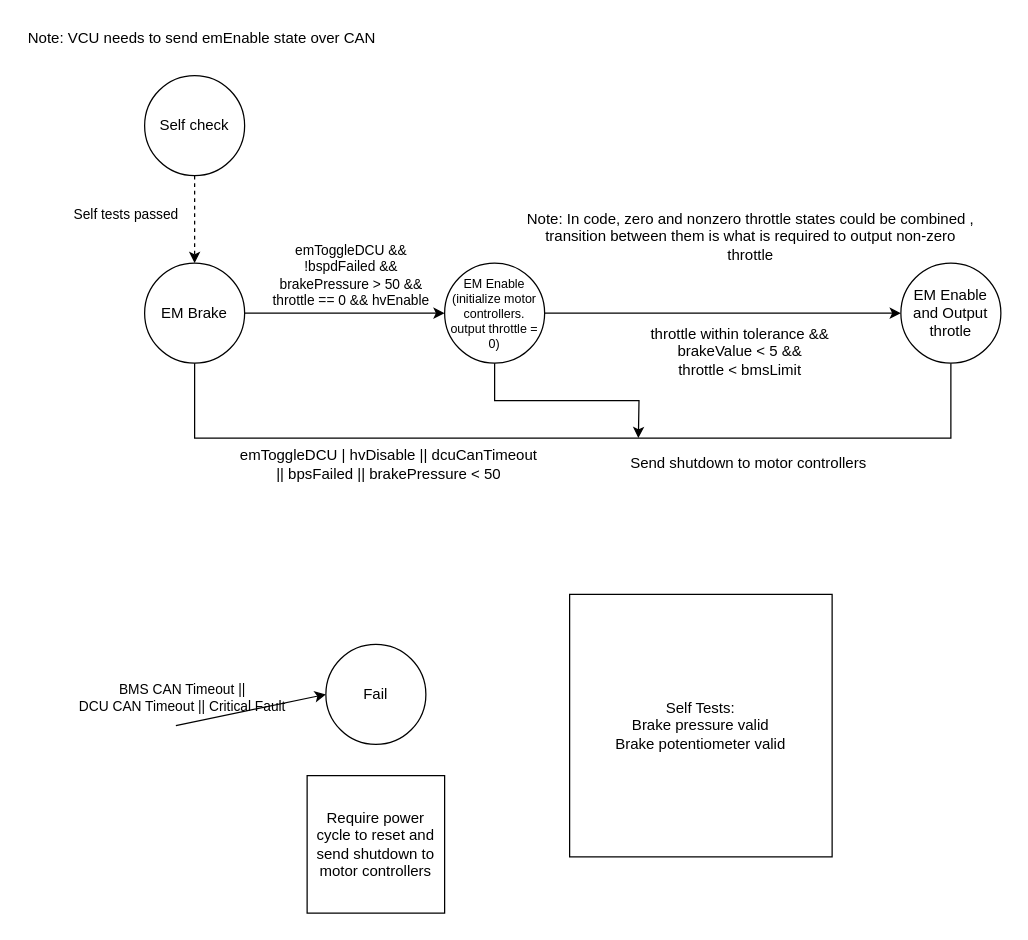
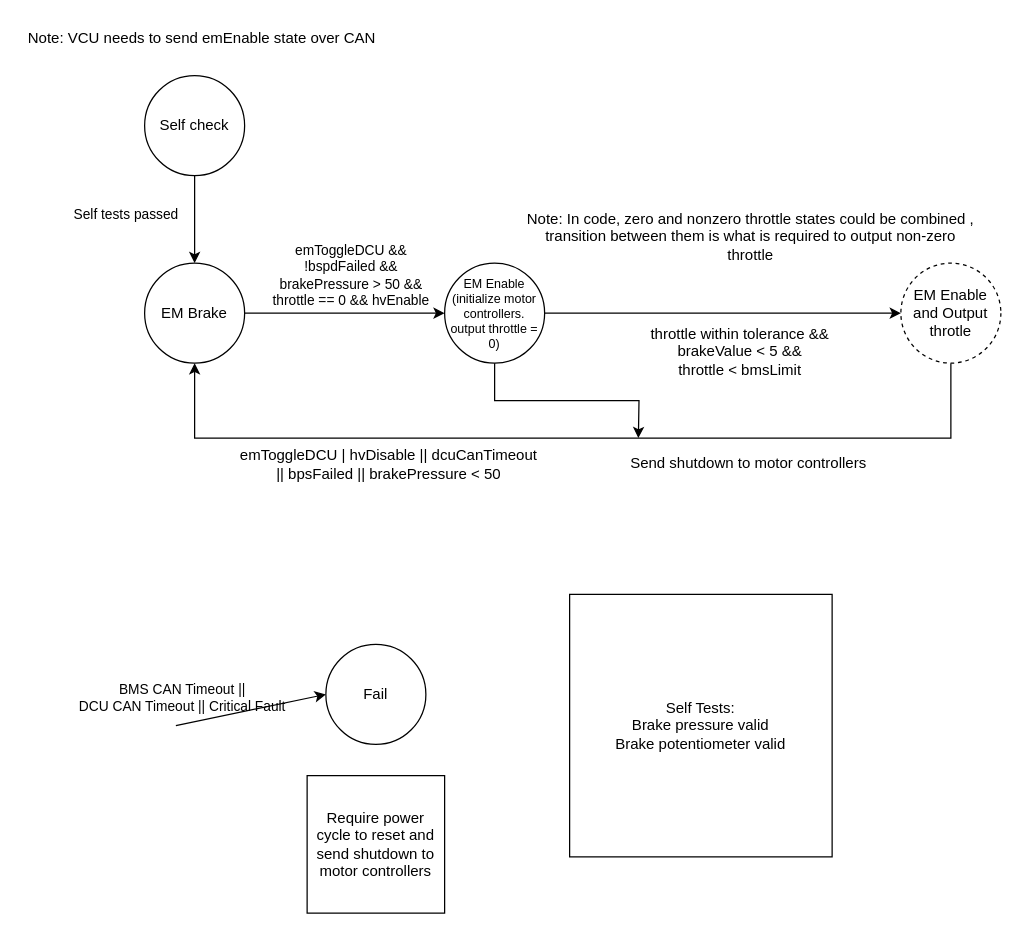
  <mxCell id="0" />
  <mxCell id="1" parent="0" />
  <mxCell id="2" value="EM Brake" style="ellipse;whiteSpace=wrap;html=1;aspect=fixed;" parent="1" vertex="1"><mxGeometry x="115" y="210" width="80" height="80" as="geometry" /></mxCell>
  <mxCell id="3" value="EM Enable (initialize motor controllers. output throttle = 0)" style="ellipse;whiteSpace=wrap;html=1;aspect=fixed;fontSize=10;" parent="1" vertex="1"><mxGeometry x="355" y="210" width="80" height="80" as="geometry" /></mxCell>
  <mxCell id="4" value="emToggleDCU &amp;amp;&amp;amp;&lt;div&gt;!bspdFailed &amp;amp;&amp;amp;&lt;/div&gt;&lt;div&gt;brakePressure &amp;gt; 50 &amp;amp;&amp;amp;&lt;/div&gt;&lt;div&gt;throttle == 0 &amp;amp;&amp;amp; hvEnable&lt;/div&gt;" style="edgeStyle=orthogonalEdgeStyle;rounded=0;html=1;jettySize=auto;orthogonalLoop=1;labelBackgroundColor=none;" parent="1" source="2" target="3" edge="1"><mxGeometry x="0.062" y="30" relative="1" as="geometry"><mxPoint as="offset" /></mxGeometry></mxCell>
- <mxCell id="5" style="edgeStyle=orthogonalEdgeStyle;rounded=0;html=1;jettySize=auto;orthogonalLoop=1;entryX=0.5;entryY=1;exitX=0.5;exitY=1;endArrow=none;" parent="1" source="7" target="2" edge="1"><mxGeometry relative="1" as="geometry"><mxPoint x="155" y="360" as="targetPoint" /><Array as="points"><mxPoint x="760" y="350" /><mxPoint x="155" y="350" /></Array><mxPoint x="395" y="340" as="sourcePoint" /></mxGeometry></mxCell>
+ <mxCell id="5" style="edgeStyle=orthogonalEdgeStyle;rounded=0;html=1;jettySize=auto;orthogonalLoop=1;entryX=0.5;entryY=1;exitX=0.5;exitY=1;" parent="1" source="7" target="2" edge="1"><mxGeometry relative="1" as="geometry"><mxPoint x="155" y="360" as="targetPoint" /><Array as="points"><mxPoint x="760" y="350" /><mxPoint x="155" y="350" /></Array><mxPoint x="395" y="340" as="sourcePoint" /></mxGeometry></mxCell>
  <mxCell id="6" value="emToggleDCU | hvDisable || dcuCanTimeout&lt;div&gt;|| bpsFailed || brakePressure &amp;lt; 50&lt;/div&gt;" style="text;html=1;resizable=0;points=[];align=center;verticalAlign=middle;labelBackgroundColor=none;" parent="5" vertex="1" connectable="0"><mxGeometry x="-0.1" y="-1" relative="1" as="geometry"><mxPoint x="-184.18" y="21" as="offset" /></mxGeometry></mxCell>
- <mxCell id="7" value="EM Enable and Output throtle" style="ellipse;whiteSpace=wrap;html=1;aspect=fixed;" parent="1" vertex="1"><mxGeometry x="720" y="210" width="80" height="80" as="geometry" /></mxCell>
+ <mxCell id="7" value="EM Enable and Output throtle" style="ellipse;whiteSpace=wrap;html=1;aspect=fixed;dashed=1;" parent="1" vertex="1"><mxGeometry x="720" y="210" width="80" height="80" as="geometry" /></mxCell>
  <mxCell id="8" style="edgeStyle=orthogonalEdgeStyle;rounded=0;html=1;exitX=1;exitY=0.5;entryX=0;entryY=0.5;jettySize=auto;orthogonalLoop=1;" parent="1" source="3" target="7" edge="1"><mxGeometry relative="1" as="geometry" /></mxCell>
  <mxCell id="9" value="throttle within tolerance &amp;amp;&amp;amp;&lt;div&gt;brakeValue &amp;lt; 5 &amp;amp;&amp;amp;&lt;br&gt;&lt;/div&gt;&lt;div&gt;throttle &amp;lt; bmsLimit&lt;/div&gt;" style="text;html=1;resizable=0;points=[];align=center;verticalAlign=middle;labelBackgroundColor=none;" parent="8" vertex="1" connectable="0"><mxGeometry x="-0.161" relative="1" as="geometry"><mxPoint x="35" y="30" as="offset" /></mxGeometry></mxCell>
  <mxCell id="10" value="Note: VCU needs to send emEnable state over CAN" style="text;html=1;resizable=0;points=[];autosize=1;align=left;verticalAlign=top;spacingTop=-4;" parent="1" vertex="1"><mxGeometry x="20" y="20" width="290" height="20" as="geometry" /></mxCell>
  <mxCell id="11" value="Fail" style="ellipse;whiteSpace=wrap;html=1;aspect=fixed;" parent="1" vertex="1"><mxGeometry x="260" y="515" width="80" height="80" as="geometry" /></mxCell>
  <mxCell id="12" value="Require power cycle to reset and send shutdown to motor controllers" style="whiteSpace=wrap;html=1;aspect=fixed;" parent="1" vertex="1"><mxGeometry x="245" y="620" width="110" height="110" as="geometry" /></mxCell>
  <mxCell id="13" value="BMS CAN Timeout || &lt;br&gt;DCU CAN Timeout || Critical Fault" style="endArrow=classic;html=1;entryX=0;entryY=0.5;labelBackgroundColor=none;" parent="1" target="11" edge="1"><mxGeometry x="-0.833" y="20" width="50" height="50" relative="1" as="geometry"><mxPoint x="140" y="580" as="sourcePoint" /><mxPoint x="260" y="555" as="targetPoint" /><mxPoint x="-1" as="offset" /></mxGeometry></mxCell>
  <mxCell id="14" style="edgeStyle=orthogonalEdgeStyle;rounded=0;html=1;exitX=0.5;exitY=1;jettySize=auto;orthogonalLoop=1;" parent="1" source="3" edge="1"><mxGeometry relative="1" as="geometry"><mxPoint x="510" y="350" as="targetPoint" /></mxGeometry></mxCell>
  <mxCell id="15" value="Self check" style="ellipse;whiteSpace=wrap;html=1;aspect=fixed;" parent="1" vertex="1"><mxGeometry x="115" y="60" width="80" height="80" as="geometry" /></mxCell>
- <mxCell id="16" value="Self tests passed" style="endArrow=classic;html=1;exitX=0.5;exitY=1;entryX=0.5;entryY=0;exitDx=0;exitDy=0;labelBackgroundColor=none;dashed=1;" parent="1" source="15" target="2" edge="1"><mxGeometry x="-0.143" y="-55" width="50" height="50" relative="1" as="geometry"><mxPoint x="600" y="540" as="sourcePoint" /><mxPoint x="680.009" y="539.137" as="targetPoint" /><mxPoint y="1" as="offset" /></mxGeometry></mxCell>
+ <mxCell id="16" value="Self tests passed" style="endArrow=classic;html=1;exitX=0.5;exitY=1;entryX=0.5;entryY=0;exitDx=0;exitDy=0;labelBackgroundColor=none;" parent="1" source="15" target="2" edge="1"><mxGeometry x="-0.143" y="-55" width="50" height="50" relative="1" as="geometry"><mxPoint x="600" y="540" as="sourcePoint" /><mxPoint x="680.009" y="539.137" as="targetPoint" /><mxPoint y="1" as="offset" /></mxGeometry></mxCell>
  <mxCell id="17" value="Self Tests:&lt;br&gt;Brake pressure valid&lt;br&gt;Brake potentiometer valid&lt;br&gt;" style="whiteSpace=wrap;html=1;aspect=fixed;" parent="1" vertex="1"><mxGeometry x="455" y="475" width="210" height="210" as="geometry" /></mxCell>
  <mxCell id="18" value="Send shutdown to motor controllers&amp;nbsp;" style="text;html=1;strokeColor=none;fillColor=none;align=center;verticalAlign=middle;whiteSpace=wrap;rounded=0;" parent="1" vertex="1"><mxGeometry x="500" y="340" width="200" height="60" as="geometry" /></mxCell>
  <mxCell id="19" value="Note: In code, zero and nonzero throttle states could be combined , transition between them is what is required to output non-zero throttle" style="text;html=1;strokeColor=none;fillColor=none;align=center;verticalAlign=middle;whiteSpace=wrap;rounded=0;" parent="1" vertex="1"><mxGeometry x="420" y="179" width="360" height="20" as="geometry" /></mxCell>
